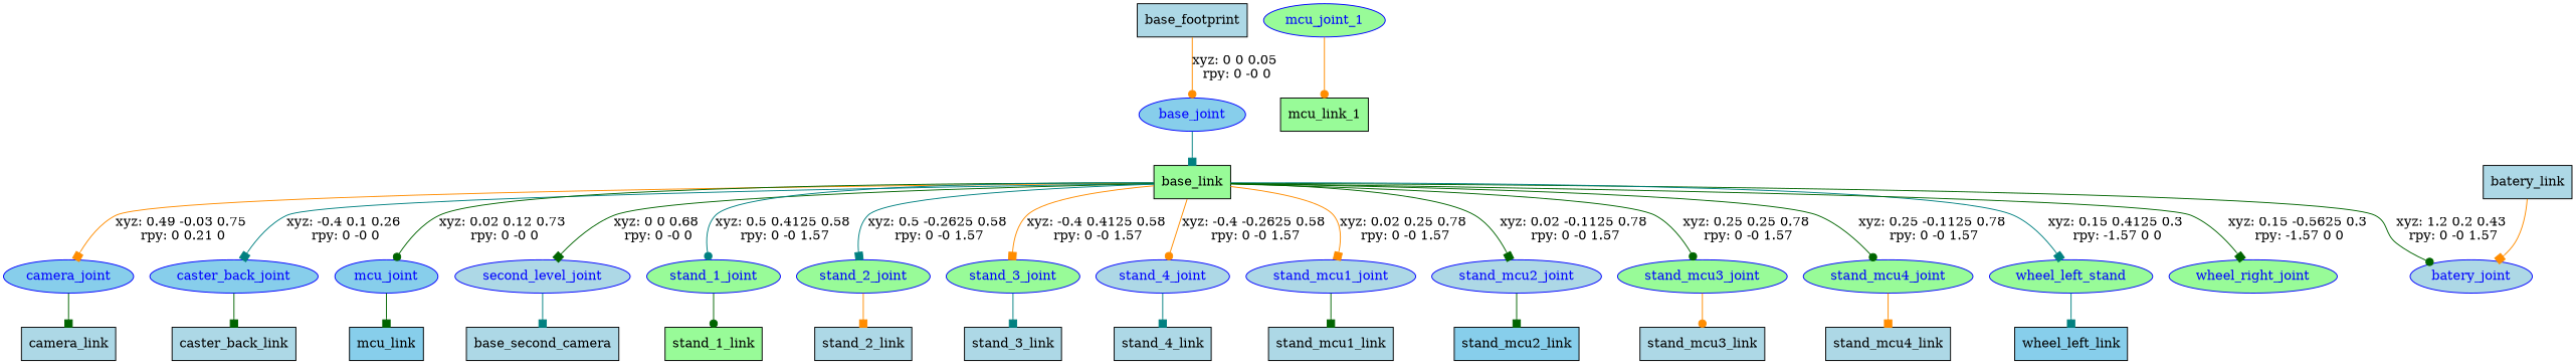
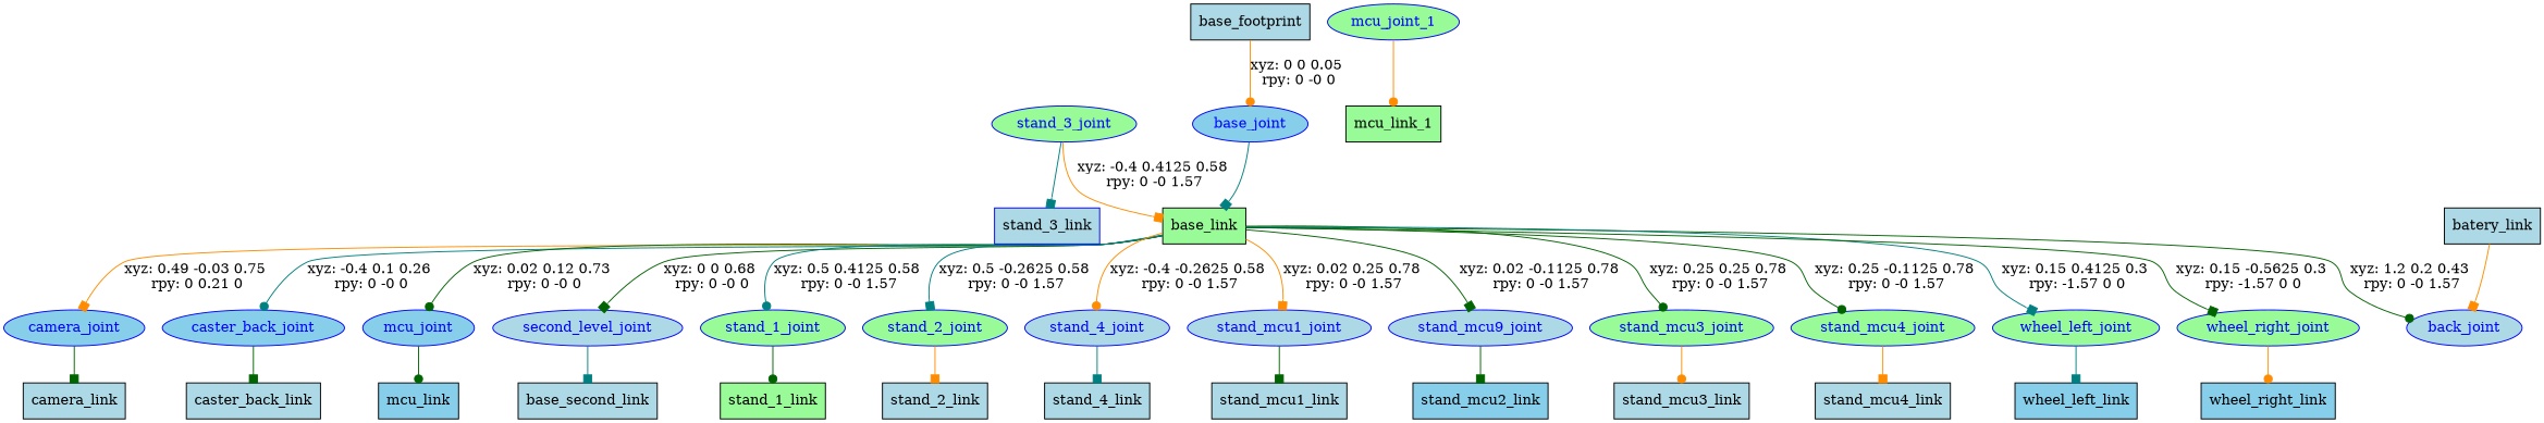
  digraph {
    node [fillcolor=lightblue shape=box style=filled]
    edge [arrowhead=box color=darkgreen]
    n1 [label=base_footprint]
    base_joint [color=blue fillcolor=skyblue fontcolor=blue shape=ellipse]
    n3 [fillcolor=palegreen label=base_link]
-   batery_joint [color=blue fontcolor=blue shape=ellipse]
+   batery_joint [color=blue fontcolor=blue shape=ellipse label=back_joint]
    camera_joint [color=blue fillcolor=skyblue fontcolor=blue shape=ellipse]
    caster_back_joint [color=blue fillcolor=skyblue fontcolor=blue shape=ellipse]
    mcu_joint [color=blue fillcolor=skyblue fontcolor=blue shape=ellipse]
    second_level_joint [color=blue fontcolor=blue shape=ellipse]
    stand_1_joint [color=blue fillcolor=palegreen fontcolor=blue shape=ellipse]
    stand_2_joint [color=blue fillcolor=palegreen fontcolor=blue shape=ellipse]
    stand_3_joint [color=blue fillcolor=palegreen fontcolor=blue shape=ellipse]
    stand_4_joint [color=blue fontcolor=blue shape=ellipse]
    stand_mcu1_joint [color=blue fontcolor=blue shape=ellipse]
-   stand_mcu2_joint [color=blue fontcolor=blue shape=ellipse]
+   stand_mcu2_joint [color=blue fontcolor=blue shape=ellipse label=stand_mcu9_joint]
    stand_mcu3_joint [color=blue fillcolor=palegreen fontcolor=blue shape=ellipse]
    stand_mcu4_joint [color=blue fillcolor=palegreen fontcolor=blue shape=ellipse]
-   wheel_left_joint [color=blue fillcolor=palegreen fontcolor=blue shape=ellipse label=wheel_left_stand]
+   wheel_left_joint [color=blue fillcolor=palegreen fontcolor=blue shape=ellipse]
    wheel_right_joint [color=blue fillcolor=palegreen fontcolor=blue shape=ellipse]
    n19 [label=camera_link]
    n20 [label=caster_back_link]
    n21 [fillcolor=skyblue label=mcu_link]
    mcu_joint_1 [color=blue fillcolor=palegreen fontcolor=blue shape=ellipse]
    n23 [fillcolor=palegreen label=mcu_link_1]
-   n24 [label=base_second_camera]
+   n24 [label=base_second_link]
    n25 [fillcolor=palegreen label=stand_1_link]
    n26 [label=stand_2_link]
-   n27 [label=stand_3_link]
+   n27 [label=stand_3_link color=blue]
    n28 [label=stand_4_link]
    n29 [label=stand_mcu1_link]
    n30 [fillcolor=skyblue label=stand_mcu2_link]
    n31 [label=stand_mcu3_link]
    n32 [label=stand_mcu4_link]
    n33 [fillcolor=skyblue label=wheel_left_link]
+   n34 [fillcolor=skyblue label=wheel_right_link]
    n35 [label=batery_link]
    n1 -> base_joint [arrowhead=dot color=darkorange label="xyz: 0 0 0.05 \nrpy: 0 -0 0"]
    base_joint -> n3 [color=teal]
    n3 -> batery_joint [arrowhead=dot label="xyz: 1.2 0.2 0.43 \nrpy: 0 -0 1.57"]
    n3 -> camera_joint [color=darkorange label="xyz: 0.49 -0.03 0.75 \nrpy: 0 0.21 0"]
-   n3 -> caster_back_joint [color=teal label="xyz: -0.4 0.1 0.26 \nrpy: 0 -0 0"]
+   n3 -> caster_back_joint [arrowhead=dot color=teal label="xyz: -0.4 0.1 0.26 \nrpy: 0 -0 0"]
    n3 -> mcu_joint [arrowhead=dot label="xyz: 0.02 0.12 0.73 \nrpy: 0 -0 0"]
    n3 -> second_level_joint [label="xyz: 0 0 0.68 \nrpy: 0 -0 0"]
    n3 -> stand_1_joint [arrowhead=dot color=teal label="xyz: 0.5 0.4125 0.58 \nrpy: 0 -0 1.57"]
    n3 -> stand_2_joint [color=teal label="xyz: 0.5 -0.2625 0.58 \nrpy: 0 -0 1.57"]
-   n3 -> stand_3_joint [color=darkorange label="xyz: -0.4 0.4125 0.58 \nrpy: 0 -0 1.57"]
+   stand_3_joint -> n3 [color=darkorange label="xyz: -0.4 0.4125 0.58 \nrpy: 0 -0 1.57"]
    n3 -> stand_4_joint [arrowhead=dot color=darkorange label="xyz: -0.4 -0.2625 0.58 \nrpy: 0 -0 1.57"]
    n3 -> stand_mcu1_joint [color=darkorange label="xyz: 0.02 0.25 0.78 \nrpy: 0 -0 1.57"]
    n3 -> stand_mcu2_joint [label="xyz: 0.02 -0.1125 0.78 \nrpy: 0 -0 1.57"]
    n3 -> stand_mcu3_joint [arrowhead=dot label="xyz: 0.25 0.25 0.78 \nrpy: 0 -0 1.57"]
    n3 -> stand_mcu4_joint [arrowhead=dot label="xyz: 0.25 -0.1125 0.78 \nrpy: 0 -0 1.57"]
    n3 -> wheel_left_joint [color=teal label="xyz: 0.15 0.4125 0.3 \nrpy: -1.57 0 0"]
    n3 -> wheel_right_joint [label="xyz: 0.15 -0.5625 0.3 \nrpy: -1.57 0 0"]
    camera_joint -> n19
    caster_back_joint -> n20
-   mcu_joint -> n21
+   mcu_joint -> n21 [arrowhead=dot]
    second_level_joint -> n24 [color=teal]
    stand_1_joint -> n25 [arrowhead=dot]
    stand_2_joint -> n26 [color=darkorange]
    stand_3_joint -> n27 [color=teal]
    stand_4_joint -> n28 [color=teal]
    stand_mcu1_joint -> n29
    stand_mcu2_joint -> n30
    stand_mcu3_joint -> n31 [arrowhead=dot color=darkorange]
    stand_mcu4_joint -> n32 [color=darkorange]
    wheel_left_joint -> n33 [color=teal]
+   wheel_right_joint -> n34 [arrowhead=dot color=darkorange]
    mcu_joint_1 -> n23 [arrowhead=dot color=darkorange]
    n35 -> batery_joint [color=darkorange]
  }
